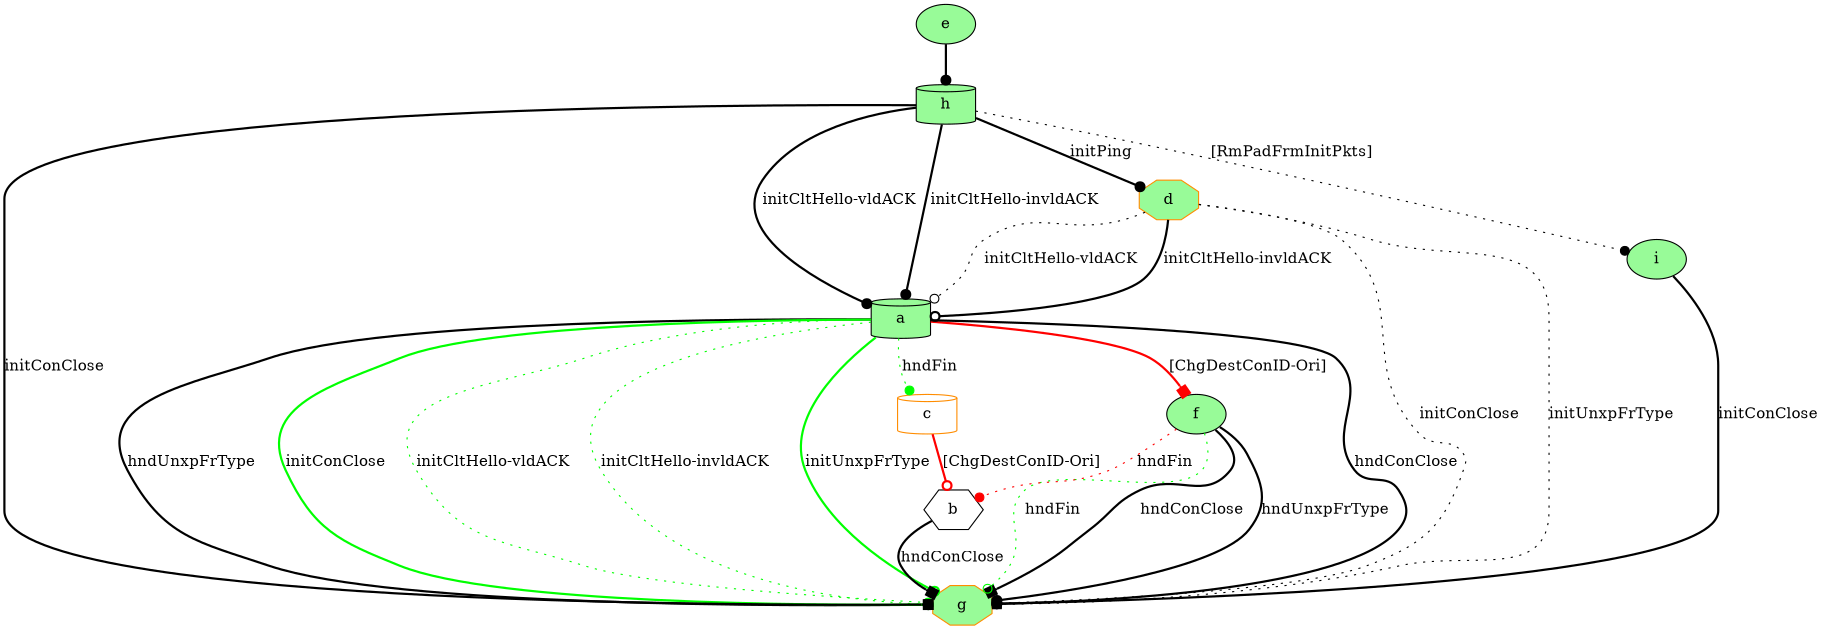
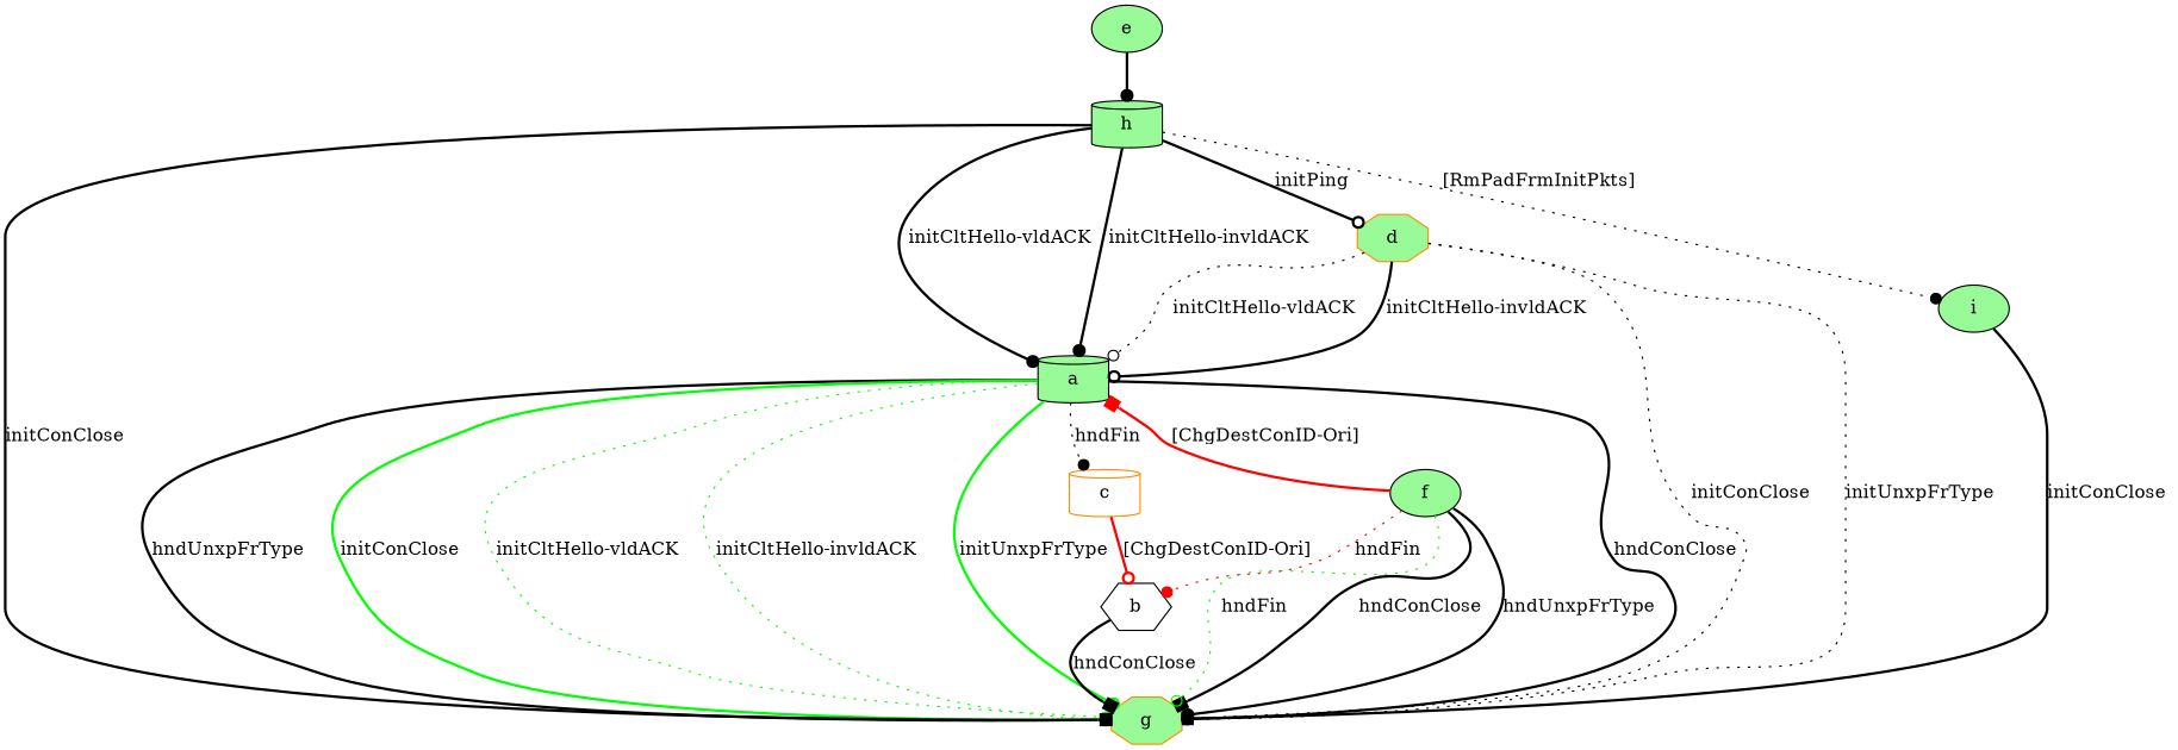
  digraph {
    fontname="DejaVu Serif"
    node [color=black fillcolor=palegreen fontname="DejaVu Serif" shape=cylinder style=filled]
    edge [arrowhead=dot fontname="DejaVu Serif" style=bold]
    c [color=darkorange fillcolor=white]
    a
    f [shape=ellipse]
    g [color=darkorange shape=octagon]
    b [fillcolor=white shape=hexagon]
    d [color=darkorange shape=octagon]
    e [shape=ellipse]
    h
    i [shape=ellipse]
    c -> b [arrowhead=odot color=red label="[ChgDestConID-Ori] "]
-   a -> c [label="hndFin " style=dotted color=green]
-   a -> f [arrowhead=box color=red label="[ChgDestConID-Ori] "]
+   a -> c [label="hndFin " style=dotted]
+   f -> a [arrowhead=box color=red label="[ChgDestConID-Ori] "]
    a -> g [label="hndConClose "]
    a -> g [label="hndUnxpFrType "]
    a -> g [color=green label="initConClose "]
    a -> g [color=green label="initCltHello-vldACK " style=dotted]
    a -> g [arrowhead=odot color=green label="initCltHello-invldACK " style=dotted]
    a -> g [arrowhead=odot color=green label="initUnxpFrType "]
    f -> g [arrowhead=box label="hndConClose "]
    f -> g [label="hndUnxpFrType "]
    f -> g [arrowhead=odot color=green label="hndFin " style=dotted]
    f -> b [color=red label="hndFin " style=dotted]
    b -> g [arrowhead=box label="hndConClose "]
    d -> a [arrowhead=odot label="initCltHello-vldACK " style=dotted]
    d -> a [arrowhead=odot label="initCltHello-invldACK "]
    d -> g [arrowhead=box label="initConClose " style=dotted]
    d -> g [arrowhead=box label="initUnxpFrType " style=dotted]
    e -> h
    h -> a [label="initCltHello-vldACK "]
    h -> a [label="initCltHello-invldACK "]
    h -> g [arrowhead=box label="initConClose "]
-   h -> d [label="initPing "]
+   h -> d [arrowhead=odot label="initPing "]
    h -> i [label="[RmPadFrmInitPkts] " style=dotted]
    i -> g [arrowhead=odot label="initConClose "]
  }
